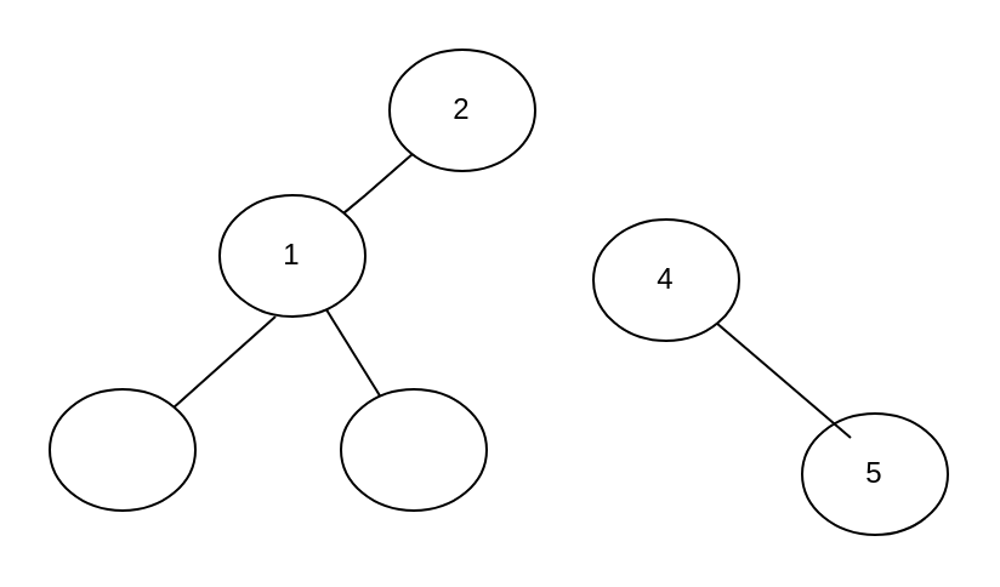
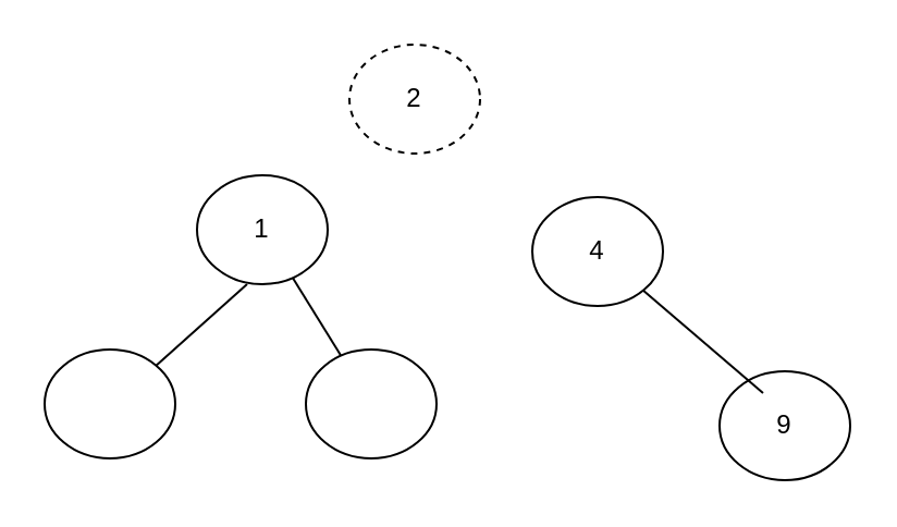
  <mxCell id="0" />
  <mxCell id="1" parent="0" />
- <mxCell id="2" value="2" style="ellipse;whiteSpace=wrap;html=1;" vertex="1" parent="1"><mxGeometry x="160" y="20" width="60" height="50" as="geometry" /></mxCell>
+ <mxCell id="2" value="2" style="ellipse;whiteSpace=wrap;html=1;dashed=1;" vertex="1" parent="1"><mxGeometry x="160" y="20" width="60" height="50" as="geometry" /></mxCell>
  <mxCell id="3" value="" style="ellipse;whiteSpace=wrap;html=1;" vertex="1" parent="1"><mxGeometry x="140" y="160" width="60" height="50" as="geometry" /></mxCell>
  <mxCell id="4" value="" style="ellipse;whiteSpace=wrap;html=1;" vertex="1" parent="1"><mxGeometry x="20" y="160" width="60" height="50" as="geometry" /></mxCell>
  <mxCell id="5" value="4" style="ellipse;whiteSpace=wrap;html=1;" vertex="1" parent="1"><mxGeometry x="244" y="90" width="60" height="50" as="geometry" /></mxCell>
  <mxCell id="6" value="1" style="ellipse;whiteSpace=wrap;html=1;" vertex="1" parent="1"><mxGeometry x="90" y="80" width="60" height="50" as="geometry" /></mxCell>
- <mxCell id="7" value="" style="endArrow=none;html=1;rounded=0;exitX=1;exitY=0;exitDx=0;exitDy=0;" edge="1" parent="1" source="6" target="2"><mxGeometry width="50" height="50" relative="1" as="geometry"><mxPoint x="220" y="240" as="sourcePoint" /><mxPoint x="270" y="190" as="targetPoint" /><Array as="points"><mxPoint x="150" y="80" /></Array></mxGeometry></mxCell>
  <mxCell id="8" value="" style="endArrow=none;html=1;rounded=0;exitX=1;exitY=0;exitDx=0;exitDy=0;" edge="1" parent="1" source="4"><mxGeometry width="50" height="50" relative="1" as="geometry"><mxPoint x="60" y="170" as="sourcePoint" /><mxPoint x="113" y="130" as="targetPoint" /><Array as="points" /></mxGeometry></mxCell>
  <mxCell id="9" value="" style="endArrow=none;html=1;rounded=0;" edge="1" parent="1" source="6" target="3"><mxGeometry width="50" height="50" relative="1" as="geometry"><mxPoint x="161" y="107" as="sourcePoint" /><mxPoint x="189" y="83" as="targetPoint" /><Array as="points" /></mxGeometry></mxCell>
- <mxCell id="10" value="5" style="ellipse;whiteSpace=wrap;html=1;" vertex="1" parent="1"><mxGeometry x="330" y="170" width="60" height="50" as="geometry" /></mxCell>
+ <mxCell id="10" value="9" style="ellipse;whiteSpace=wrap;html=1;" vertex="1" parent="1"><mxGeometry x="330" y="170" width="60" height="50" as="geometry" /></mxCell>
  <mxCell id="11" value="" style="endArrow=none;html=1;rounded=0;" edge="1" parent="1" target="5"><mxGeometry width="50" height="50" relative="1" as="geometry"><mxPoint x="350" y="180" as="sourcePoint" /><mxPoint x="221" y="73" as="targetPoint" /><Array as="points" /></mxGeometry></mxCell>
